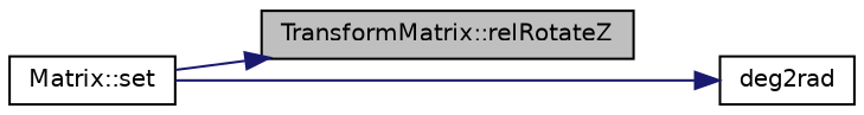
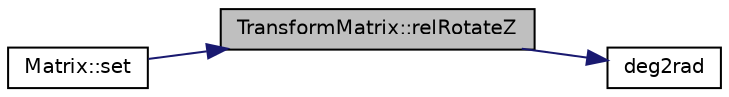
  digraph {
    rankdir=LR
    node [color=black fillcolor=white fontname=Helvetica fontsize=10 shape=record style=filled]
    edge [color=midnightblue fontname=Helvetica fontsize=10 labelfontname=Helvetica labelfontsize=10 style=solid]
    n1 [fillcolor=grey75 fontcolor=black height=0.2 label="TransformMatrix::relRotateZ" width=0.4]
    n2 [height=0.2 label=deg2rad width=0.4]
    n3 [height=0.2 label="Matrix::set" width=0.4]
-   n3 -> n2
+   n1 -> n2
    n3 -> n1
  }
